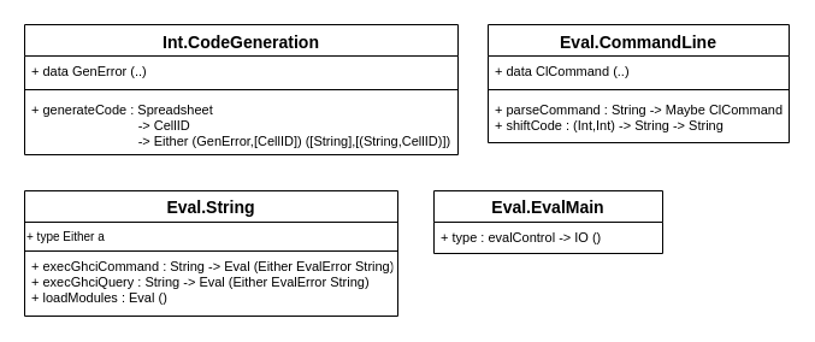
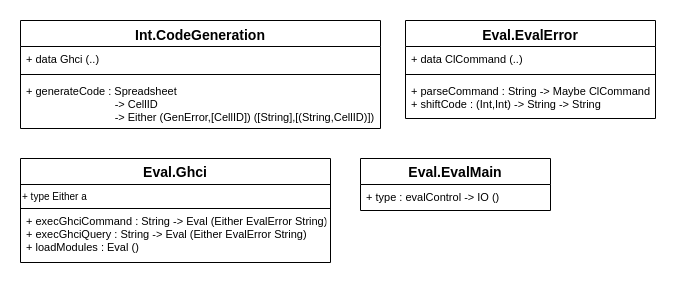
  <mxCell id="0" />
  <mxCell id="1" parent="0" />
  <mxCell id="2" value="Int.CodeGeneration" style="swimlane;fontStyle=1;align=center;verticalAlign=top;childLayout=stackLayout;horizontal=1;startSize=26;horizontalStack=0;resizeParent=1;resizeParentMax=0;resizeLast=0;collapsible=1;marginBottom=0;rounded=0;fontSize=14;strokeColor=#000000;strokeWidth=1;" parent="1" vertex="1"><mxGeometry x="20" y="20" width="360" height="108" as="geometry" /></mxCell>
- <mxCell id="3" value="+ data GenError (..)" style="text;strokeColor=none;fillColor=none;align=left;verticalAlign=top;spacingLeft=4;spacingRight=4;overflow=hidden;rotatable=0;points=[[0,0.5],[1,0.5]];portConstraint=eastwest;fontSize=11;" parent="2" vertex="1"><mxGeometry y="26" width="360" height="24" as="geometry" /></mxCell>
+ <mxCell id="3" value="+ data Ghci (..)" style="text;strokeColor=none;fillColor=none;align=left;verticalAlign=top;spacingLeft=4;spacingRight=4;overflow=hidden;rotatable=0;points=[[0,0.5],[1,0.5]];portConstraint=eastwest;fontSize=11;" parent="2" vertex="1"><mxGeometry y="26" width="360" height="24" as="geometry" /></mxCell>
  <mxCell id="4" value="" style="line;strokeWidth=1;fillColor=none;align=left;verticalAlign=middle;spacingTop=-1;spacingLeft=3;spacingRight=3;rotatable=0;labelPosition=right;points=[];portConstraint=eastwest;" parent="2" vertex="1"><mxGeometry y="50" width="360" height="8" as="geometry" /></mxCell>
  <mxCell id="5" value="+ generateCode : Spreadsheet &#10;                             -&gt; CellID &#10;                             -&gt; Either (GenError,[CellID]) ([String],[(String,CellID)])" style="text;strokeColor=none;fillColor=none;align=left;verticalAlign=top;spacingLeft=4;spacingRight=4;overflow=hidden;rotatable=0;points=[[0,0.5],[1,0.5]];portConstraint=eastwest;fontSize=11;" parent="2" vertex="1"><mxGeometry y="58" width="360" height="50" as="geometry" /></mxCell>
- <mxCell id="6" value="Eval.CommandLine" style="swimlane;fontStyle=1;align=center;verticalAlign=top;childLayout=stackLayout;horizontal=1;startSize=26;horizontalStack=0;resizeParent=1;resizeParentMax=0;resizeLast=0;collapsible=1;marginBottom=0;rounded=0;fontSize=14;strokeColor=#000000;strokeWidth=1;" parent="1" vertex="1"><mxGeometry x="405" y="20" width="250" height="98" as="geometry" /></mxCell>
+ <mxCell id="6" value="Eval.EvalError" style="swimlane;fontStyle=1;align=center;verticalAlign=top;childLayout=stackLayout;horizontal=1;startSize=26;horizontalStack=0;resizeParent=1;resizeParentMax=0;resizeLast=0;collapsible=1;marginBottom=0;rounded=0;fontSize=14;strokeColor=#000000;strokeWidth=1;" parent="1" vertex="1"><mxGeometry x="405" y="20" width="250" height="98" as="geometry" /></mxCell>
  <mxCell id="7" value="+ data ClCommand (..)" style="text;strokeColor=none;fillColor=none;align=left;verticalAlign=top;spacingLeft=4;spacingRight=4;overflow=hidden;rotatable=0;points=[[0,0.5],[1,0.5]];portConstraint=eastwest;fontSize=11;" parent="6" vertex="1"><mxGeometry y="26" width="250" height="24" as="geometry" /></mxCell>
  <mxCell id="8" value="" style="line;strokeWidth=1;fillColor=none;align=left;verticalAlign=middle;spacingTop=-1;spacingLeft=3;spacingRight=3;rotatable=0;labelPosition=right;points=[];portConstraint=eastwest;" parent="6" vertex="1"><mxGeometry y="50" width="250" height="8" as="geometry" /></mxCell>
  <mxCell id="9" value="+ parseCommand : String -&gt; Maybe ClCommand&#10;+ shiftCode : (Int,Int) -&gt; String -&gt; String&#10;" style="text;strokeColor=none;fillColor=none;align=left;verticalAlign=top;spacingLeft=4;spacingRight=4;overflow=hidden;rotatable=0;points=[[0,0.5],[1,0.5]];portConstraint=eastwest;fontSize=11;" parent="6" vertex="1"><mxGeometry y="58" width="250" height="40" as="geometry" /></mxCell>
- <mxCell id="10" value="Eval.String" style="swimlane;fontStyle=1;childLayout=stackLayout;horizontal=1;startSize=26;fillColor=none;horizontalStack=0;resizeParent=1;resizeParentMax=0;resizeLast=0;collapsible=1;marginBottom=0;rounded=0;fontSize=14;strokeColor=#000000;strokeWidth=1;" parent="1" vertex="1"><mxGeometry x="20" y="158" width="310" height="104" as="geometry" /></mxCell>
+ <mxCell id="10" value="Eval.Ghci" style="swimlane;fontStyle=1;childLayout=stackLayout;horizontal=1;startSize=26;fillColor=none;horizontalStack=0;resizeParent=1;resizeParentMax=0;resizeLast=0;collapsible=1;marginBottom=0;rounded=0;fontSize=14;strokeColor=#000000;strokeWidth=1;" parent="1" vertex="1"><mxGeometry x="20" y="158" width="310" height="104" as="geometry" /></mxCell>
  <mxCell id="11" value="&lt;font size=&quot;1&quot;&gt;+ type Either a&lt;br&gt;&lt;/font&gt;" style="rounded=0;whiteSpace=wrap;html=1;align=left;" parent="10" vertex="1"><mxGeometry y="26" width="310" height="24" as="geometry" /></mxCell>
  <mxCell id="12" value="+ execGhciCommand : String -&gt; Eval (Either EvalError String)&#10;+ execGhciQuery : String -&gt; Eval (Either EvalError String)&#10;+ loadModules : Eval ()&#10;" style="text;strokeColor=none;fillColor=none;align=left;verticalAlign=top;spacingLeft=4;spacingRight=4;overflow=hidden;rotatable=0;points=[[0,0.5],[1,0.5]];portConstraint=eastwest;fontSize=11;" parent="10" vertex="1"><mxGeometry y="50" width="310" height="54" as="geometry" /></mxCell>
  <mxCell id="13" value="Eval.EvalMain" style="swimlane;fontStyle=1;childLayout=stackLayout;horizontal=1;startSize=26;fillColor=none;horizontalStack=0;resizeParent=1;resizeParentMax=0;resizeLast=0;collapsible=1;marginBottom=0;rounded=0;fontSize=14;strokeColor=#000000;strokeWidth=1;" parent="1" vertex="1"><mxGeometry x="360" y="158" width="190" height="52" as="geometry" /></mxCell>
  <mxCell id="14" value="+ type : evalControl -&gt; IO ()" style="text;strokeColor=none;fillColor=none;align=left;verticalAlign=top;spacingLeft=4;spacingRight=4;overflow=hidden;rotatable=0;points=[[0,0.5],[1,0.5]];portConstraint=eastwest;fontSize=11;" parent="13" vertex="1"><mxGeometry y="26" width="190" height="26" as="geometry" /></mxCell>
